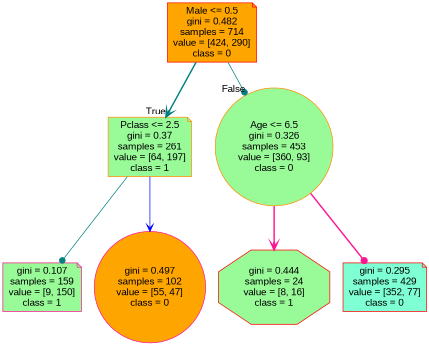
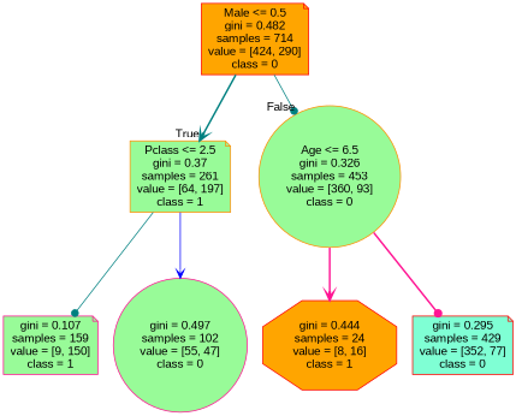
  digraph {
    fontname="Liberation Sans"
    node [color=red fillcolor=palegreen fontname="Liberation Sans" shape=note style=filled]
    edge [arrowhead=vee color=teal fontname="Liberation Sans" style=bold]
    n1 [fillcolor=orange label="Male <= 0.5\ngini = 0.482\nsamples = 714\nvalue = [424, 290]\nclass = 0"]
    n2 [color=darkorange label="Pclass <= 2.5\ngini = 0.37\nsamples = 261\nvalue = [64, 197]\nclass = 1"]
    n3 [color=darkorange label="Age <= 6.5\ngini = 0.326\nsamples = 453\nvalue = [360, 93]\nclass = 0" shape=circle]
    n4 [color=deeppink label="gini = 0.107\nsamples = 159\nvalue = [9, 150]\nclass = 1"]
-   n5 [color=deeppink fillcolor=orange label="gini = 0.497\nsamples = 102\nvalue = [55, 47]\nclass = 0" shape=circle]
-   n6 [label="gini = 0.444\nsamples = 24\nvalue = [8, 16]\nclass = 1" shape=octagon]
+   n5 [color=deeppink label="gini = 0.497\nsamples = 102\nvalue = [55, 47]\nclass = 0" shape=circle]
+   n6 [fillcolor=orange label="gini = 0.444\nsamples = 24\nvalue = [8, 16]\nclass = 1" shape=octagon]
    n7 [fillcolor=aquamarine label="gini = 0.295\nsamples = 429\nvalue = [352, 77]\nclass = 0"]
    n1 -> n2 [headlabel=True labelangle=45 labeldistance=2.5]
    n1 -> n3 [arrowhead=dot headlabel=False labelangle=-45 labeldistance=2.5 style=solid]
    n2 -> n4 [arrowhead=dot style=solid]
    n2 -> n5 [color=blue style=solid]
    n3 -> n6 [color=deeppink]
    n3 -> n7 [arrowhead=dot color=deeppink]
  }
